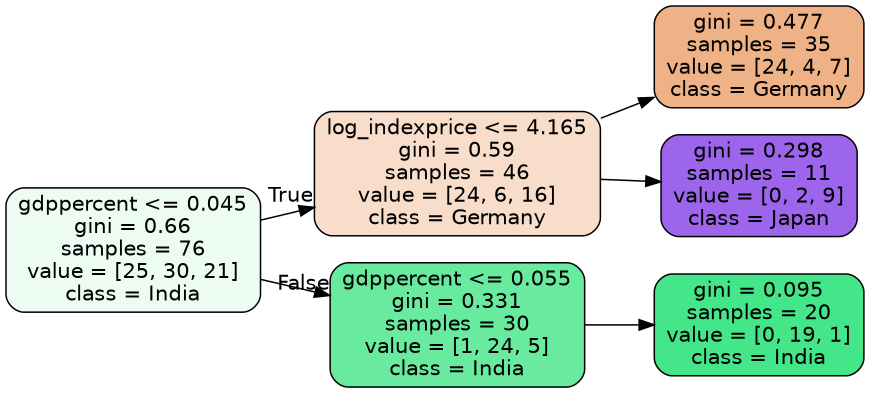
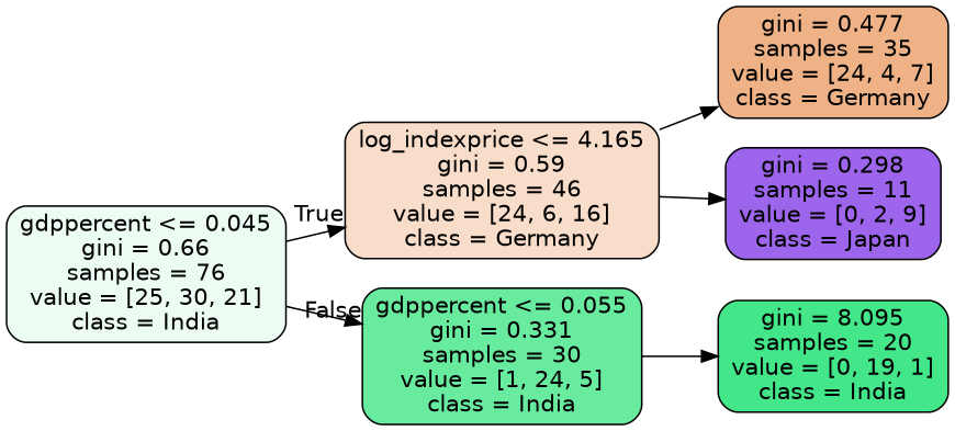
  digraph {
    rankdir=LR
    node [color=black fontname=helvetica shape=box style="filled, rounded"]
    edge [fontname=helvetica]
    n1 [fillcolor="#ecfcf3" label="gdppercent <= 0.045\ngini = 0.66\nsamples = 76\nvalue = [25, 30, 21]\nclass = India"]
    n2 [fillcolor="#f8ddca" label="log_indexprice <= 4.165\ngini = 0.59\nsamples = 46\nvalue = [24, 6, 16]\nclass = Germany"]
    n3 [fillcolor="#69eb9f" label="gdppercent <= 0.055\ngini = 0.331\nsamples = 30\nvalue = [1, 24, 5]\nclass = India"]
    n4 [fillcolor="#efb287" label="gini = 0.477\nsamples = 35\nvalue = [24, 4, 7]\nclass = Germany"]
    n5 [fillcolor="#9d65eb" label="gini = 0.298\nsamples = 11\nvalue = [0, 2, 9]\nclass = Japan"]
-   n6 [fillcolor="#43e688" label="gini = 0.095\nsamples = 20\nvalue = [0, 19, 1]\nclass = India"]
+   n6 [fillcolor="#43e688" label="gini = 8.095\nsamples = 20\nvalue = [0, 19, 1]\nclass = India"]
    n1 -> n2 [headlabel=True labelangle=45 labeldistance=2.5]
    n1 -> n3 [headlabel=False labelangle=-45 labeldistance=2.5]
    n2 -> n4
    n2 -> n5
    n3 -> n6
  }
